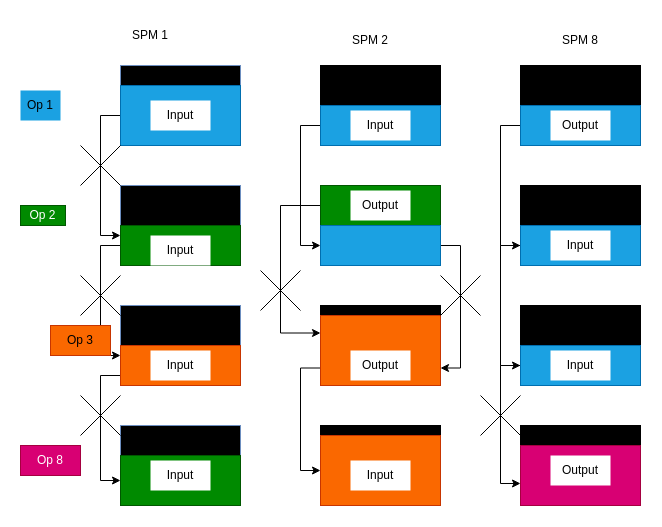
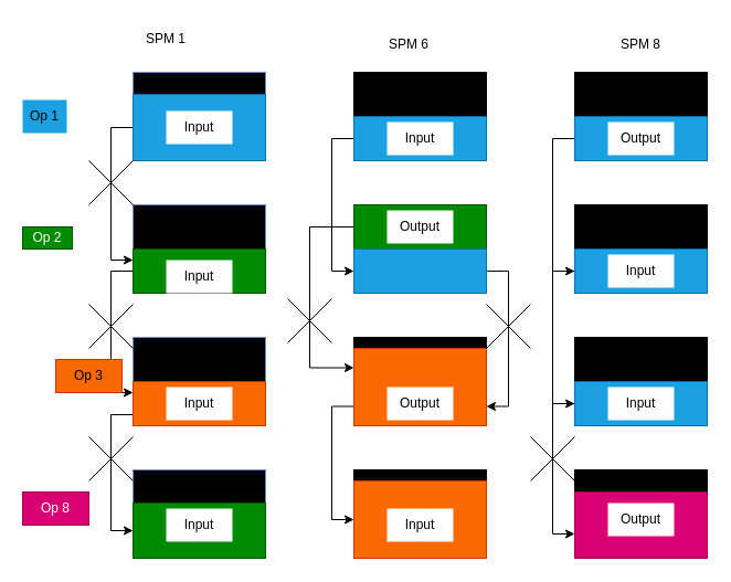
  <mxCell id="0" />
  <mxCell id="1" parent="0" />
  <mxCell id="2" value="" style="rounded=0;whiteSpace=wrap;html=1;fillColor=#000000;strokeColor=#6c8ebf;" vertex="1" parent="1"><mxGeometry x="120" y="65" width="120" height="80" as="geometry" /></mxCell>
  <mxCell id="3" value="" style="rounded=0;whiteSpace=wrap;html=1;strokeColor=#000000;fillColor=#000000;" vertex="1" parent="1"><mxGeometry x="320" y="65" width="120" height="80" as="geometry" /></mxCell>
  <mxCell id="4" value="" style="rounded=0;whiteSpace=wrap;html=1;fillColor=#000000;" vertex="1" parent="1"><mxGeometry x="520" y="65" width="120" height="80" as="geometry" /></mxCell>
  <mxCell id="5" value="Op 1" style="text;html=1;strokeColor=none;fillColor=#1BA1E2;align=center;verticalAlign=middle;whiteSpace=wrap;rounded=0;" vertex="1" parent="1"><mxGeometry x="20" y="90" width="40" height="30" as="geometry" /></mxCell>
  <mxCell id="6" style="edgeStyle=orthogonalEdgeStyle;rounded=0;orthogonalLoop=1;jettySize=auto;html=1;exitX=0;exitY=0.5;exitDx=0;exitDy=0;entryX=0;entryY=0.25;entryDx=0;entryDy=0;" edge="1" parent="1" source="7" target="27"><mxGeometry relative="1" as="geometry" /></mxCell>
  <mxCell id="7" value="" style="rounded=0;whiteSpace=wrap;html=1;fillColor=#1ba1e2;strokeColor=#006EAF;fontColor=#ffffff;" vertex="1" parent="1"><mxGeometry x="120" y="85" width="120" height="60" as="geometry" /></mxCell>
  <mxCell id="8" style="edgeStyle=orthogonalEdgeStyle;rounded=0;orthogonalLoop=1;jettySize=auto;html=1;exitX=0;exitY=0.5;exitDx=0;exitDy=0;entryX=0;entryY=0.5;entryDx=0;entryDy=0;" edge="1" parent="1" source="9" target="41"><mxGeometry relative="1" as="geometry" /></mxCell>
  <mxCell id="9" value="" style="rounded=0;whiteSpace=wrap;html=1;fillColor=#1ba1e2;strokeColor=#006EAF;fontColor=#ffffff;" vertex="1" parent="1"><mxGeometry x="320" y="105" width="120" height="40" as="geometry" /></mxCell>
  <mxCell id="10" style="edgeStyle=orthogonalEdgeStyle;rounded=0;orthogonalLoop=1;jettySize=auto;html=1;exitX=0;exitY=0.5;exitDx=0;exitDy=0;entryX=0;entryY=0.5;entryDx=0;entryDy=0;" edge="1" parent="1" source="11" target="25"><mxGeometry relative="1" as="geometry" /></mxCell>
  <mxCell id="11" value="" style="rounded=0;whiteSpace=wrap;html=1;fillColor=#1ba1e2;strokeColor=#006EAF;fontColor=#ffffff;" vertex="1" parent="1"><mxGeometry x="520" y="105" width="120" height="40" as="geometry" /></mxCell>
  <mxCell id="12" value="Op 2" style="text;html=1;strokeColor=#005700;fillColor=#008a00;align=center;verticalAlign=middle;whiteSpace=wrap;rounded=0;fontColor=#ffffff;" vertex="1" parent="1"><mxGeometry x="20" y="205" width="45" height="20" as="geometry" /></mxCell>
  <mxCell id="13" value="" style="rounded=0;whiteSpace=wrap;html=1;strokeColor=#000000;fillColor=#000000;" vertex="1" parent="1"><mxGeometry x="320" y="185" width="120" height="80" as="geometry" /></mxCell>
  <mxCell id="14" value="" style="rounded=0;whiteSpace=wrap;html=1;fillColor=#000000;strokeColor=#6c8ebf;" vertex="1" parent="1"><mxGeometry x="120" y="185" width="120" height="80" as="geometry" /></mxCell>
  <mxCell id="15" value="" style="rounded=0;whiteSpace=wrap;html=1;fillColor=#000000;" vertex="1" parent="1"><mxGeometry x="520" y="185" width="120" height="80" as="geometry" /></mxCell>
  <mxCell id="16" value="SPM 1" style="text;html=1;strokeColor=none;fillColor=none;align=center;verticalAlign=middle;whiteSpace=wrap;rounded=0;" vertex="1" parent="1"><mxGeometry x="120" y="20" width="60" height="30" as="geometry" /></mxCell>
- <mxCell id="17" value="SPM 2" style="text;html=1;strokeColor=none;fillColor=none;align=center;verticalAlign=middle;whiteSpace=wrap;rounded=0;" vertex="1" parent="1"><mxGeometry x="340" y="25" width="60" height="30" as="geometry" /></mxCell>
+ <mxCell id="17" value="SPM 6" style="text;html=1;strokeColor=none;fillColor=none;align=center;verticalAlign=middle;whiteSpace=wrap;rounded=0;" vertex="1" parent="1"><mxGeometry x="340" y="25" width="60" height="30" as="geometry" /></mxCell>
  <mxCell id="18" value="SPM 8" style="text;html=1;strokeColor=none;fillColor=none;align=center;verticalAlign=middle;whiteSpace=wrap;rounded=0;" vertex="1" parent="1"><mxGeometry x="550" y="25" width="60" height="30" as="geometry" /></mxCell>
  <mxCell id="19" value="&lt;div&gt;Input&lt;/div&gt;" style="text;html=1;strokeColor=none;fillColor=default;align=center;verticalAlign=middle;whiteSpace=wrap;rounded=0;" vertex="1" parent="1"><mxGeometry x="150" y="100" width="60" height="30" as="geometry" /></mxCell>
  <mxCell id="20" value="&lt;div&gt;Input&lt;/div&gt;" style="text;html=1;strokeColor=none;fillColor=default;align=center;verticalAlign=middle;whiteSpace=wrap;rounded=0;" vertex="1" parent="1"><mxGeometry x="350" y="110" width="60" height="30" as="geometry" /></mxCell>
  <mxCell id="21" value="&lt;div&gt;Output&lt;/div&gt;" style="text;html=1;strokeColor=none;fillColor=default;align=center;verticalAlign=middle;whiteSpace=wrap;rounded=0;" vertex="1" parent="1"><mxGeometry x="550" y="110" width="60" height="30" as="geometry" /></mxCell>
  <mxCell id="22" style="edgeStyle=orthogonalEdgeStyle;rounded=0;orthogonalLoop=1;jettySize=auto;html=1;exitX=0;exitY=0.5;exitDx=0;exitDy=0;entryX=0;entryY=0.25;entryDx=0;entryDy=0;" edge="1" parent="1" source="23" target="46"><mxGeometry relative="1" as="geometry"><mxPoint x="320" y="365" as="targetPoint" /><Array as="points"><mxPoint x="280" y="205" /><mxPoint x="280" y="333" /></Array></mxGeometry></mxCell>
  <mxCell id="23" value="" style="rounded=0;whiteSpace=wrap;html=1;fillColor=#008a00;fontColor=#ffffff;strokeColor=#005700;" vertex="1" parent="1"><mxGeometry x="320" y="185" width="120" height="40" as="geometry" /></mxCell>
  <mxCell id="24" style="edgeStyle=orthogonalEdgeStyle;rounded=0;orthogonalLoop=1;jettySize=auto;html=1;entryX=0;entryY=0.5;entryDx=0;entryDy=0;" edge="1" parent="1" source="25" target="35"><mxGeometry relative="1" as="geometry"><Array as="points"><mxPoint x="500" y="245" /><mxPoint x="500" y="365" /></Array></mxGeometry></mxCell>
  <mxCell id="25" value="" style="rounded=0;whiteSpace=wrap;html=1;fillColor=#1ba1e2;strokeColor=#006EAF;fontColor=#ffffff;" vertex="1" parent="1"><mxGeometry x="520" y="225" width="120" height="40" as="geometry" /></mxCell>
  <mxCell id="26" style="edgeStyle=orthogonalEdgeStyle;rounded=0;orthogonalLoop=1;jettySize=auto;html=1;exitX=0;exitY=0.5;exitDx=0;exitDy=0;entryX=0;entryY=0.25;entryDx=0;entryDy=0;" edge="1" parent="1" source="27" target="37"><mxGeometry relative="1" as="geometry" /></mxCell>
  <mxCell id="27" value="" style="rounded=0;whiteSpace=wrap;html=1;fillColor=#008a00;fontColor=#ffffff;strokeColor=#005700;" vertex="1" parent="1"><mxGeometry x="120" y="225" width="120" height="40" as="geometry" /></mxCell>
  <mxCell id="28" value="&lt;div&gt;Output&lt;/div&gt;" style="text;html=1;strokeColor=none;fillColor=default;align=center;verticalAlign=middle;whiteSpace=wrap;rounded=0;" vertex="1" parent="1"><mxGeometry x="350" y="190" width="60" height="30" as="geometry" /></mxCell>
  <mxCell id="29" value="&lt;div&gt;Input&lt;/div&gt;" style="text;html=1;strokeColor=none;fillColor=default;align=center;verticalAlign=middle;whiteSpace=wrap;rounded=0;" vertex="1" parent="1"><mxGeometry x="150" y="235" width="60" height="30" as="geometry" /></mxCell>
  <mxCell id="30" value="Op 3" style="text;html=1;strokeColor=#C73500;fillColor=#fa6800;align=center;verticalAlign=middle;whiteSpace=wrap;rounded=0;fontColor=#000000;" vertex="1" parent="1"><mxGeometry x="50" y="325" width="60" height="30" as="geometry" /></mxCell>
  <mxCell id="31" value="" style="rounded=0;whiteSpace=wrap;html=1;strokeColor=#000000;fillColor=#000000;" vertex="1" parent="1"><mxGeometry x="320" y="305" width="120" height="80" as="geometry" /></mxCell>
  <mxCell id="32" value="" style="rounded=0;whiteSpace=wrap;html=1;fillColor=#000000;strokeColor=#6c8ebf;" vertex="1" parent="1"><mxGeometry x="120" y="305" width="120" height="80" as="geometry" /></mxCell>
  <mxCell id="33" value="" style="rounded=0;whiteSpace=wrap;html=1;fillColor=#000000;" vertex="1" parent="1"><mxGeometry x="520" y="305" width="120" height="80" as="geometry" /></mxCell>
  <mxCell id="34" style="edgeStyle=orthogonalEdgeStyle;rounded=0;orthogonalLoop=1;jettySize=auto;html=1;exitX=0;exitY=0.5;exitDx=0;exitDy=0;entryX=0;entryY=0.633;entryDx=0;entryDy=0;entryPerimeter=0;" edge="1" parent="1" source="35" target="57"><mxGeometry relative="1" as="geometry" /></mxCell>
  <mxCell id="35" value="" style="rounded=0;whiteSpace=wrap;html=1;fillColor=#1ba1e2;strokeColor=#006EAF;fontColor=#ffffff;" vertex="1" parent="1"><mxGeometry x="520" y="345" width="120" height="40" as="geometry" /></mxCell>
  <mxCell id="36" style="edgeStyle=orthogonalEdgeStyle;rounded=0;orthogonalLoop=1;jettySize=auto;html=1;exitX=0;exitY=0.75;exitDx=0;exitDy=0;entryX=0;entryY=0.5;entryDx=0;entryDy=0;" edge="1" parent="1" source="37" target="54"><mxGeometry relative="1" as="geometry" /></mxCell>
  <mxCell id="37" value="" style="rounded=0;whiteSpace=wrap;html=1;fillColor=#fa6800;fontColor=#000000;strokeColor=#C73500;" vertex="1" parent="1"><mxGeometry x="120" y="345" width="120" height="40" as="geometry" /></mxCell>
  <mxCell id="38" value="&lt;div&gt;Input&lt;/div&gt;" style="text;html=1;strokeColor=none;fillColor=default;align=center;verticalAlign=middle;whiteSpace=wrap;rounded=0;" vertex="1" parent="1"><mxGeometry x="550" y="350" width="60" height="30" as="geometry" /></mxCell>
  <mxCell id="39" value="&lt;div&gt;Input&lt;/div&gt;" style="text;html=1;strokeColor=none;fillColor=default;align=center;verticalAlign=middle;whiteSpace=wrap;rounded=0;" vertex="1" parent="1"><mxGeometry x="150" y="350" width="60" height="30" as="geometry" /></mxCell>
  <mxCell id="40" style="edgeStyle=orthogonalEdgeStyle;rounded=0;orthogonalLoop=1;jettySize=auto;html=1;exitX=1;exitY=0.5;exitDx=0;exitDy=0;entryX=1;entryY=0.75;entryDx=0;entryDy=0;" edge="1" parent="1" source="41" target="46"><mxGeometry relative="1" as="geometry" /></mxCell>
  <mxCell id="41" value="" style="rounded=0;whiteSpace=wrap;html=1;fillColor=#1ba1e2;strokeColor=#006EAF;fontColor=#ffffff;" vertex="1" parent="1"><mxGeometry x="320" y="225" width="120" height="40" as="geometry" /></mxCell>
  <mxCell id="42" value="" style="shape=mxgraph.sysml.x;" vertex="1" parent="1"><mxGeometry x="80" y="145" width="40" height="40" as="geometry" /></mxCell>
  <mxCell id="43" value="" style="shape=mxgraph.sysml.x;" vertex="1" parent="1"><mxGeometry x="80" y="275" width="40" height="40" as="geometry" /></mxCell>
  <mxCell id="44" value="" style="shape=mxgraph.sysml.x;" vertex="1" parent="1"><mxGeometry x="260" y="270" width="40" height="40" as="geometry" /></mxCell>
  <mxCell id="45" style="edgeStyle=orthogonalEdgeStyle;rounded=0;orthogonalLoop=1;jettySize=auto;html=1;exitX=0;exitY=0.75;exitDx=0;exitDy=0;entryX=0;entryY=0.5;entryDx=0;entryDy=0;" edge="1" parent="1" source="46" target="53"><mxGeometry relative="1" as="geometry" /></mxCell>
  <mxCell id="46" value="" style="rounded=0;whiteSpace=wrap;html=1;fillColor=#fa6800;fontColor=#000000;strokeColor=#C73500;" vertex="1" parent="1"><mxGeometry x="320" y="315" width="120" height="70" as="geometry" /></mxCell>
  <mxCell id="47" value="Op 8" style="text;html=1;strokeColor=#A50040;fillColor=#d80073;align=center;verticalAlign=middle;whiteSpace=wrap;rounded=0;fontColor=#ffffff;" vertex="1" parent="1"><mxGeometry x="20" y="445" width="60" height="30" as="geometry" /></mxCell>
  <mxCell id="48" value="" style="rounded=0;whiteSpace=wrap;html=1;strokeColor=#000000;fillColor=#000000;" vertex="1" parent="1"><mxGeometry x="320" y="425" width="120" height="80" as="geometry" /></mxCell>
  <mxCell id="49" value="" style="rounded=0;whiteSpace=wrap;html=1;fillColor=#000000;strokeColor=#6c8ebf;" vertex="1" parent="1"><mxGeometry x="120" y="425" width="120" height="80" as="geometry" /></mxCell>
  <mxCell id="50" value="" style="rounded=0;whiteSpace=wrap;html=1;fillColor=#000000;" vertex="1" parent="1"><mxGeometry x="520" y="425" width="120" height="80" as="geometry" /></mxCell>
  <mxCell id="51" style="edgeStyle=orthogonalEdgeStyle;rounded=0;orthogonalLoop=1;jettySize=auto;html=1;exitX=0.5;exitY=0;exitDx=0;exitDy=0;entryX=0.75;entryY=1;entryDx=0;entryDy=0;" edge="1" parent="1"><mxGeometry relative="1" as="geometry"><mxPoint x="195" y="425" as="targetPoint" /><mxPoint x="180" y="455" as="sourcePoint" /></mxGeometry></mxCell>
  <mxCell id="52" style="edgeStyle=orthogonalEdgeStyle;rounded=0;orthogonalLoop=1;jettySize=auto;html=1;exitX=0.5;exitY=0;exitDx=0;exitDy=0;entryX=0.5;entryY=0;entryDx=0;entryDy=0;" edge="1" parent="1" target="49"><mxGeometry relative="1" as="geometry"><mxPoint x="180" y="455" as="sourcePoint" /></mxGeometry></mxCell>
  <mxCell id="53" value="" style="rounded=0;whiteSpace=wrap;html=1;fillColor=#fa6800;fontColor=#000000;strokeColor=#C73500;" vertex="1" parent="1"><mxGeometry x="320" y="435" width="120" height="70" as="geometry" /></mxCell>
  <mxCell id="54" value="" style="rounded=0;whiteSpace=wrap;html=1;fillColor=#008a00;fontColor=#ffffff;strokeColor=#005700;" vertex="1" parent="1"><mxGeometry x="120" y="455" width="120" height="50" as="geometry" /></mxCell>
  <mxCell id="55" value="" style="shape=mxgraph.sysml.x;" vertex="1" parent="1"><mxGeometry x="80" y="395" width="40" height="40" as="geometry" /></mxCell>
  <mxCell id="56" value="" style="shape=mxgraph.sysml.x;" vertex="1" parent="1"><mxGeometry x="480" y="395" width="40" height="40" as="geometry" /></mxCell>
  <mxCell id="57" value="" style="rounded=0;whiteSpace=wrap;html=1;fillColor=#d80073;fontColor=#ffffff;strokeColor=#A50040;" vertex="1" parent="1"><mxGeometry x="520" y="445" width="120" height="60" as="geometry" /></mxCell>
  <mxCell id="58" value="&lt;div&gt;Input&lt;/div&gt;" style="text;html=1;strokeColor=none;fillColor=default;align=center;verticalAlign=middle;whiteSpace=wrap;rounded=0;" vertex="1" parent="1"><mxGeometry x="550" y="230" width="60" height="30" as="geometry" /></mxCell>
  <mxCell id="59" value="Output" style="text;html=1;strokeColor=none;fillColor=default;align=center;verticalAlign=middle;whiteSpace=wrap;rounded=0;" vertex="1" parent="1"><mxGeometry x="350" y="350" width="60" height="30" as="geometry" /></mxCell>
  <mxCell id="60" value="Output" style="text;html=1;strokeColor=none;fillColor=default;align=center;verticalAlign=middle;whiteSpace=wrap;rounded=0;" vertex="1" parent="1"><mxGeometry x="550" y="455" width="60" height="30" as="geometry" /></mxCell>
  <mxCell id="61" value="&lt;div&gt;Input&lt;/div&gt;" style="text;html=1;strokeColor=none;fillColor=default;align=center;verticalAlign=middle;whiteSpace=wrap;rounded=0;" vertex="1" parent="1"><mxGeometry x="350" y="460" width="60" height="30" as="geometry" /></mxCell>
  <mxCell id="62" value="&lt;div&gt;Input&lt;/div&gt;" style="text;html=1;strokeColor=none;fillColor=default;align=center;verticalAlign=middle;whiteSpace=wrap;rounded=0;" vertex="1" parent="1"><mxGeometry x="150" y="460" width="60" height="30" as="geometry" /></mxCell>
  <mxCell id="63" value="" style="shape=mxgraph.sysml.x;" vertex="1" parent="1"><mxGeometry x="440" y="275" width="40" height="40" as="geometry" /></mxCell>
